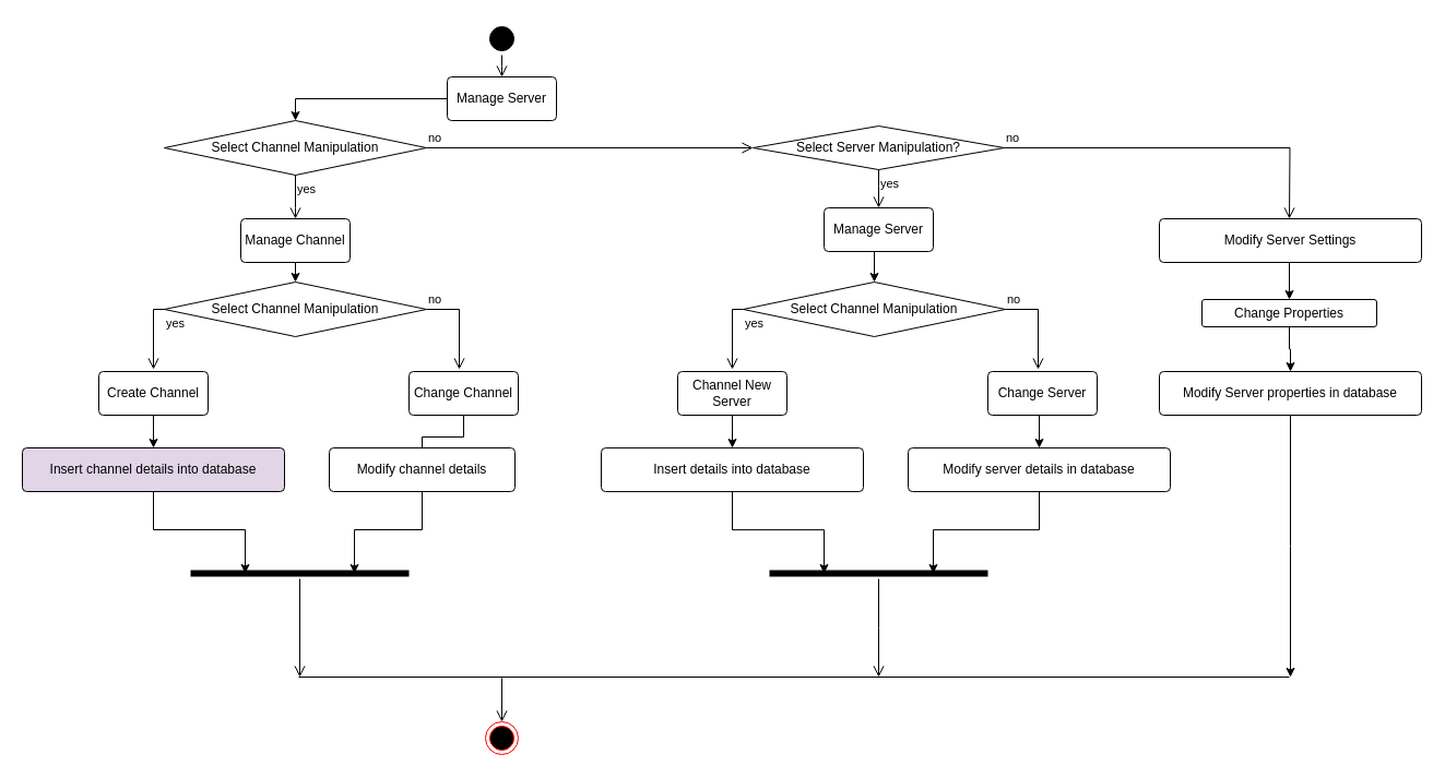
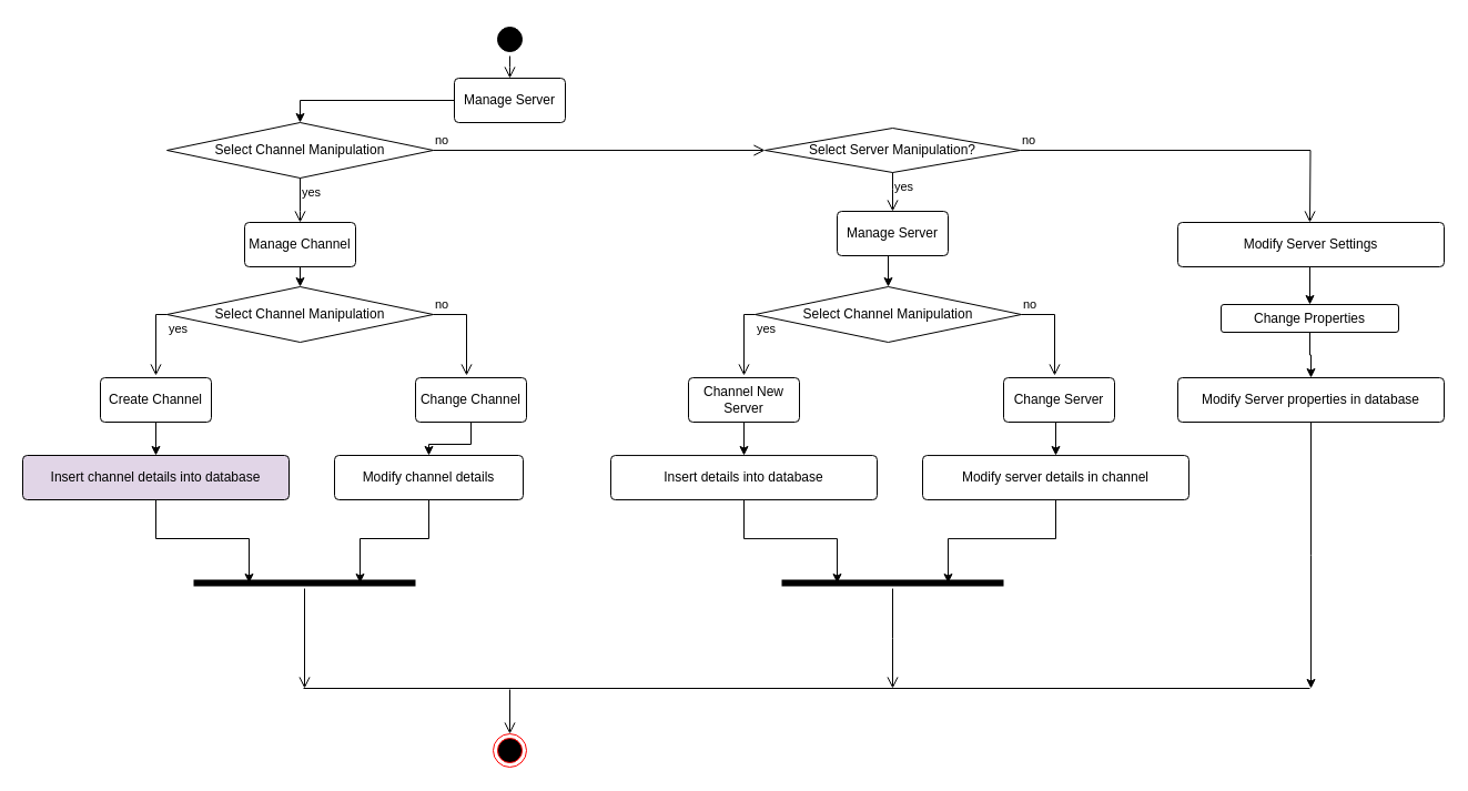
  <mxCell id="0" />
  <mxCell id="1" parent="0" />
  <mxCell id="2" value="" style="ellipse;html=1;shape=startState;fillColor=#000000;strokeColor=#000000;" parent="1" vertex="1"><mxGeometry x="444" width="30" height="30" as="geometry" y="20" /></mxCell>
  <mxCell id="3" value="" style="edgeStyle=orthogonalEdgeStyle;html=1;verticalAlign=bottom;endArrow=open;endSize=8;strokeColor=#000000;rounded=0;" parent="1" source="2" edge="1"><mxGeometry relative="1" as="geometry"><mxPoint x="459" y="70" as="targetPoint" /></mxGeometry></mxCell>
  <mxCell id="4" style="edgeStyle=orthogonalEdgeStyle;rounded=0;orthogonalLoop=1;jettySize=auto;html=1;exitX=0;exitY=0.5;exitDx=0;exitDy=0;entryX=0.5;entryY=0;entryDx=0;entryDy=0;" parent="1" source="5" target="6" edge="1"><mxGeometry relative="1" as="geometry" /></mxCell>
  <mxCell id="5" value="Manage Server" style="rounded=1;arcSize=10;whiteSpace=wrap;html=1;align=center;" parent="1" vertex="1"><mxGeometry x="409" y="70" width="100" height="40" as="geometry" /></mxCell>
  <mxCell id="6" value="Select Channel Manipulation" style="rhombus;whiteSpace=wrap;html=1;fontColor=#000000;fillColor=#FFFFFF;strokeColor=#000000;" parent="1" vertex="1"><mxGeometry x="150" y="110" width="240" height="50" as="geometry" /></mxCell>
  <mxCell id="7" value="no" style="edgeStyle=orthogonalEdgeStyle;html=1;align=left;verticalAlign=bottom;endArrow=open;endSize=8;strokeColor=#000000;rounded=0;entryX=0;entryY=0.5;entryDx=0;entryDy=0;" parent="1" source="6" target="9" edge="1"><mxGeometry x="-1" relative="1" as="geometry"><mxPoint x="550" y="135" as="targetPoint" /></mxGeometry></mxCell>
  <mxCell id="8" value="yes" style="edgeStyle=orthogonalEdgeStyle;html=1;align=left;verticalAlign=top;endArrow=open;endSize=8;strokeColor=#000000;rounded=0;" parent="1" source="6" edge="1"><mxGeometry x="-1" relative="1" as="geometry"><mxPoint x="270" y="200" as="targetPoint" /><Array as="points"><mxPoint x="270" y="190" /><mxPoint x="270" y="190" /></Array></mxGeometry></mxCell>
  <mxCell id="9" value="Select Server Manipulation?" style="rhombus;whiteSpace=wrap;html=1;fontColor=#000000;fillColor=#FFFFFF;strokeColor=#000000;" parent="1" vertex="1"><mxGeometry x="689" y="115" width="230" height="40" as="geometry" /></mxCell>
  <mxCell id="10" value="no" style="edgeStyle=orthogonalEdgeStyle;html=1;align=left;verticalAlign=bottom;endArrow=open;endSize=8;strokeColor=#000000;rounded=0;" parent="1" source="9" edge="1"><mxGeometry x="-1" relative="1" as="geometry"><mxPoint x="1180" y="200" as="targetPoint" /></mxGeometry></mxCell>
  <mxCell id="11" value="yes" style="edgeStyle=orthogonalEdgeStyle;html=1;align=left;verticalAlign=top;endArrow=open;endSize=8;strokeColor=#000000;rounded=0;" parent="1" source="9" edge="1"><mxGeometry x="-1" relative="1" as="geometry"><mxPoint x="804" y="190" as="targetPoint" /><Array as="points"><mxPoint x="804" y="170" /><mxPoint x="804" y="170" /></Array></mxGeometry></mxCell>
  <mxCell id="12" style="edgeStyle=orthogonalEdgeStyle;rounded=0;orthogonalLoop=1;jettySize=auto;html=1;exitX=0.5;exitY=1;exitDx=0;exitDy=0;entryX=0.5;entryY=0;entryDx=0;entryDy=0;" parent="1" source="13" target="31" edge="1"><mxGeometry relative="1" as="geometry" /></mxCell>
  <mxCell id="13" value="Manage Server" style="rounded=1;arcSize=10;whiteSpace=wrap;html=1;align=center;" parent="1" vertex="1"><mxGeometry x="754" y="190" width="100" height="40" as="geometry" /></mxCell>
  <mxCell id="14" style="edgeStyle=orthogonalEdgeStyle;rounded=0;orthogonalLoop=1;jettySize=auto;html=1;exitX=0.5;exitY=1;exitDx=0;exitDy=0;entryX=0.5;entryY=0;entryDx=0;entryDy=0;" parent="1" source="15" target="16" edge="1"><mxGeometry relative="1" as="geometry" /></mxCell>
  <mxCell id="15" value="Manage Channel" style="rounded=1;arcSize=10;whiteSpace=wrap;html=1;align=center;" parent="1" vertex="1"><mxGeometry x="220" y="200" width="100" height="40" as="geometry" /></mxCell>
  <mxCell id="16" value="Select Channel Manipulation" style="rhombus;whiteSpace=wrap;html=1;fontColor=#000000;fillColor=#FFFFFF;strokeColor=#000000;" parent="1" vertex="1"><mxGeometry x="150" y="258" width="240" height="50" as="geometry" /></mxCell>
  <mxCell id="17" value="no" style="edgeStyle=orthogonalEdgeStyle;html=1;align=left;verticalAlign=bottom;endArrow=open;endSize=8;strokeColor=#000000;rounded=0;" parent="1" source="16" edge="1"><mxGeometry x="-1" relative="1" as="geometry"><mxPoint x="420" y="338" as="targetPoint" /><Array as="points"><mxPoint x="420" y="283" /></Array></mxGeometry></mxCell>
  <mxCell id="18" value="yes" style="edgeStyle=orthogonalEdgeStyle;html=1;align=left;verticalAlign=top;endArrow=open;endSize=8;strokeColor=#000000;rounded=0;exitX=0;exitY=0.5;exitDx=0;exitDy=0;" parent="1" source="16" edge="1"><mxGeometry x="-1" relative="1" as="geometry"><mxPoint x="140" y="338" as="targetPoint" /><Array as="points"><mxPoint x="140" y="283" /></Array></mxGeometry></mxCell>
  <mxCell id="19" style="edgeStyle=orthogonalEdgeStyle;rounded=0;orthogonalLoop=1;jettySize=auto;html=1;exitX=0.5;exitY=1;exitDx=0;exitDy=0;entryX=0.5;entryY=0;entryDx=0;entryDy=0;" parent="1" source="20" target="23" edge="1"><mxGeometry relative="1" as="geometry" /></mxCell>
  <mxCell id="20" value="Create Channel" style="rounded=1;arcSize=10;whiteSpace=wrap;html=1;align=center;" parent="1" vertex="1"><mxGeometry x="90" y="340" width="100" height="40" as="geometry" /></mxCell>
- <mxCell id="21" style="edgeStyle=orthogonalEdgeStyle;rounded=0;orthogonalLoop=1;jettySize=auto;html=1;exitX=0.5;exitY=1;exitDx=0;exitDy=0;entryX=0.5;entryY=0;entryDx=0;entryDy=0;endArrow=none;" parent="1" source="22" target="24" edge="1"><mxGeometry relative="1" as="geometry" /></mxCell>
+ <mxCell id="21" style="edgeStyle=orthogonalEdgeStyle;rounded=0;orthogonalLoop=1;jettySize=auto;html=1;exitX=0.5;exitY=1;exitDx=0;exitDy=0;entryX=0.5;entryY=0;entryDx=0;entryDy=0;" parent="1" source="22" target="24" edge="1"><mxGeometry relative="1" as="geometry" /></mxCell>
  <mxCell id="22" value="Change Channel" style="rounded=1;arcSize=10;whiteSpace=wrap;html=1;align=center;" parent="1" vertex="1"><mxGeometry x="374" y="340" width="100" height="40" as="geometry" /></mxCell>
  <mxCell id="23" value="Insert channel details into database" style="rounded=1;arcSize=10;whiteSpace=wrap;html=1;align=center;fillColor=#e1d5e7;" parent="1" vertex="1"><mxGeometry x="20" y="410" width="240" height="40" as="geometry" /></mxCell>
  <mxCell id="24" value="Modify channel details" style="rounded=1;arcSize=10;whiteSpace=wrap;html=1;align=center;" parent="1" vertex="1"><mxGeometry x="301" y="410" width="170" height="40" as="geometry" /></mxCell>
  <mxCell id="25" value="" style="shape=line;html=1;strokeWidth=6;strokeColor=#000000;" parent="1" vertex="1"><mxGeometry x="174" y="520" width="200" height="10" as="geometry" /></mxCell>
  <mxCell id="26" value="" style="html=1;verticalAlign=bottom;endArrow=open;endSize=8;strokeColor=#000000;rounded=0;" parent="1" source="25" edge="1"><mxGeometry relative="1" as="geometry"><mxPoint x="274" y="620" as="targetPoint" /></mxGeometry></mxCell>
  <mxCell id="27" style="edgeStyle=orthogonalEdgeStyle;rounded=0;orthogonalLoop=1;jettySize=auto;html=1;exitX=0.5;exitY=1;exitDx=0;exitDy=0;entryX=0.25;entryY=0.5;entryDx=0;entryDy=0;entryPerimeter=0;" parent="1" source="23" target="25" edge="1"><mxGeometry relative="1" as="geometry" /></mxCell>
  <mxCell id="28" style="edgeStyle=orthogonalEdgeStyle;rounded=0;orthogonalLoop=1;jettySize=auto;html=1;exitX=0.5;exitY=1;exitDx=0;exitDy=0;entryX=0.75;entryY=0.5;entryDx=0;entryDy=0;entryPerimeter=0;" parent="1" source="24" target="25" edge="1"><mxGeometry relative="1" as="geometry" /></mxCell>
  <mxCell id="29" value="" style="ellipse;html=1;shape=endState;fillColor=#000000;strokeColor=#ff0000;" parent="1" vertex="1"><mxGeometry x="444" y="661" width="30" height="30" as="geometry" /></mxCell>
  <mxCell id="30" value="" style="edgeStyle=orthogonalEdgeStyle;html=1;verticalAlign=bottom;endArrow=open;endSize=8;strokeColor=#000000;rounded=0;" parent="1" edge="1"><mxGeometry relative="1" as="geometry"><mxPoint x="459" y="661" as="targetPoint" /><mxPoint x="459" y="621" as="sourcePoint" /></mxGeometry></mxCell>
  <mxCell id="31" value="Select Channel Manipulation" style="rhombus;whiteSpace=wrap;html=1;fontColor=#000000;fillColor=#FFFFFF;strokeColor=#000000;" parent="1" vertex="1"><mxGeometry x="680" y="258" width="240" height="50" as="geometry" /></mxCell>
  <mxCell id="32" value="no" style="edgeStyle=orthogonalEdgeStyle;html=1;align=left;verticalAlign=bottom;endArrow=open;endSize=8;strokeColor=#000000;rounded=0;" parent="1" source="31" edge="1"><mxGeometry x="-1" relative="1" as="geometry"><mxPoint x="950" y="338" as="targetPoint" /><Array as="points"><mxPoint x="950" y="283" /></Array></mxGeometry></mxCell>
  <mxCell id="33" value="yes" style="edgeStyle=orthogonalEdgeStyle;html=1;align=left;verticalAlign=top;endArrow=open;endSize=8;strokeColor=#000000;rounded=0;exitX=0;exitY=0.5;exitDx=0;exitDy=0;" parent="1" source="31" edge="1"><mxGeometry x="-1" relative="1" as="geometry"><mxPoint x="670" y="338" as="targetPoint" /><Array as="points"><mxPoint x="670" y="283" /></Array></mxGeometry></mxCell>
  <mxCell id="34" value="Channel New Server" style="rounded=1;arcSize=10;whiteSpace=wrap;html=1;align=center;" parent="1" vertex="1"><mxGeometry x="620" y="340" width="100" height="40" as="geometry" /></mxCell>
  <mxCell id="35" value="Change Server" style="rounded=1;arcSize=10;whiteSpace=wrap;html=1;align=center;" parent="1" vertex="1"><mxGeometry x="904" y="340" width="100" height="40" as="geometry" /></mxCell>
  <mxCell id="36" style="edgeStyle=orthogonalEdgeStyle;rounded=0;orthogonalLoop=1;jettySize=auto;html=1;exitX=0.5;exitY=1;exitDx=0;exitDy=0;entryX=0.5;entryY=0;entryDx=0;entryDy=0;" parent="1" target="38" edge="1"><mxGeometry relative="1" as="geometry"><mxPoint x="670" y="380.05" as="sourcePoint" /></mxGeometry></mxCell>
  <mxCell id="37" style="edgeStyle=orthogonalEdgeStyle;rounded=0;orthogonalLoop=1;jettySize=auto;html=1;exitX=0.5;exitY=1;exitDx=0;exitDy=0;entryX=0.5;entryY=0;entryDx=0;entryDy=0;" parent="1" target="39" edge="1"><mxGeometry relative="1" as="geometry"><mxPoint x="954" y="380.05" as="sourcePoint" /></mxGeometry></mxCell>
  <mxCell id="38" value="Insert details into database" style="rounded=1;arcSize=10;whiteSpace=wrap;html=1;align=center;" parent="1" vertex="1"><mxGeometry x="550" y="410.05" width="240" height="40" as="geometry" /></mxCell>
- <mxCell id="39" value="Modify server details in database" style="rounded=1;arcSize=10;whiteSpace=wrap;html=1;align=center;" parent="1" vertex="1"><mxGeometry x="831" y="410.05" width="240" height="40" as="geometry" /></mxCell>
+ <mxCell id="39" value="Modify server details in channel" style="rounded=1;arcSize=10;whiteSpace=wrap;html=1;align=center;" parent="1" vertex="1"><mxGeometry x="831" y="410.05" width="240" height="40" as="geometry" /></mxCell>
  <mxCell id="40" value="" style="shape=line;html=1;strokeWidth=6;strokeColor=#000000;" parent="1" vertex="1"><mxGeometry x="704" y="520.05" width="200" height="10" as="geometry" /></mxCell>
  <mxCell id="41" value="" style="edgeStyle=orthogonalEdgeStyle;html=1;verticalAlign=bottom;endArrow=open;endSize=8;strokeColor=#000000;rounded=0;" parent="1" source="40" edge="1"><mxGeometry relative="1" as="geometry"><mxPoint x="804" y="620" as="targetPoint" /></mxGeometry></mxCell>
  <mxCell id="42" style="edgeStyle=orthogonalEdgeStyle;rounded=0;orthogonalLoop=1;jettySize=auto;html=1;exitX=0.5;exitY=1;exitDx=0;exitDy=0;entryX=0.25;entryY=0.5;entryDx=0;entryDy=0;entryPerimeter=0;" parent="1" source="38" target="40" edge="1"><mxGeometry relative="1" as="geometry" /></mxCell>
  <mxCell id="43" style="edgeStyle=orthogonalEdgeStyle;rounded=0;orthogonalLoop=1;jettySize=auto;html=1;exitX=0.5;exitY=1;exitDx=0;exitDy=0;entryX=0.75;entryY=0.5;entryDx=0;entryDy=0;entryPerimeter=0;" parent="1" source="39" target="40" edge="1"><mxGeometry relative="1" as="geometry" /></mxCell>
  <mxCell id="44" style="edgeStyle=orthogonalEdgeStyle;rounded=0;orthogonalLoop=1;jettySize=auto;html=1;exitX=0.5;exitY=1;exitDx=0;exitDy=0;entryX=0.5;entryY=0;entryDx=0;entryDy=0;" parent="1" source="45" target="47" edge="1"><mxGeometry relative="1" as="geometry" /></mxCell>
  <mxCell id="45" value="Modify Server Settings" style="rounded=1;arcSize=10;whiteSpace=wrap;html=1;align=center;" parent="1" vertex="1"><mxGeometry x="1061" y="200" width="240" height="40" as="geometry" /></mxCell>
  <mxCell id="46" style="edgeStyle=orthogonalEdgeStyle;rounded=0;orthogonalLoop=1;jettySize=auto;html=1;exitX=0.5;exitY=1;exitDx=0;exitDy=0;entryX=0.5;entryY=0;entryDx=0;entryDy=0;" parent="1" source="47" target="49" edge="1"><mxGeometry relative="1" as="geometry" /></mxCell>
  <mxCell id="47" value="Change Properties" style="rounded=1;arcSize=10;whiteSpace=wrap;html=1;align=center;" parent="1" vertex="1"><mxGeometry x="1100" y="274" width="160" height="25" as="geometry" /></mxCell>
  <mxCell id="48" style="edgeStyle=orthogonalEdgeStyle;rounded=0;orthogonalLoop=1;jettySize=auto;html=1;exitX=0.5;exitY=1;exitDx=0;exitDy=0;" parent="1" source="49" edge="1"><mxGeometry relative="1" as="geometry"><mxPoint x="1181" y="620" as="targetPoint" /></mxGeometry></mxCell>
  <mxCell id="49" value="Modify Server properties in database" style="rounded=1;arcSize=10;whiteSpace=wrap;html=1;align=center;" parent="1" vertex="1"><mxGeometry x="1061" y="340" width="240" height="40" as="geometry" /></mxCell>
  <mxCell id="50" value="" style="endArrow=none;html=1;rounded=0;" parent="1" edge="1"><mxGeometry width="50" height="50" relative="1" as="geometry"><mxPoint x="273" y="620" as="sourcePoint" /><mxPoint x="1180" y="620" as="targetPoint" /></mxGeometry></mxCell>
